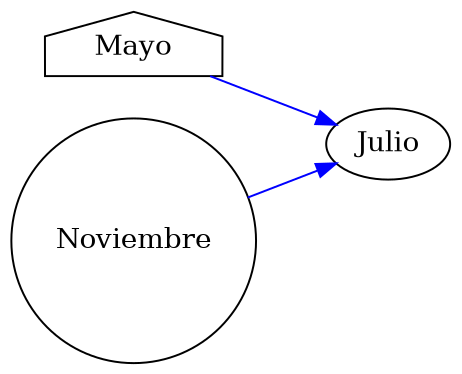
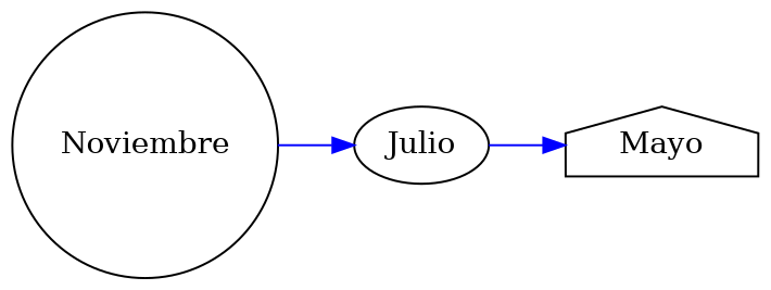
  digraph {
    compound=true
    concentrate=true
    rankdir=LR
    edge [arrowhead=normal color=blue]
    n1 [label=Mayo shape=house]
    n2 [label=Julio shape=ellipse]
    n3 [label=Noviembre shape=circle]
-   n1 -> n2
+   n2 -> n1
    n3 -> n2
  }
